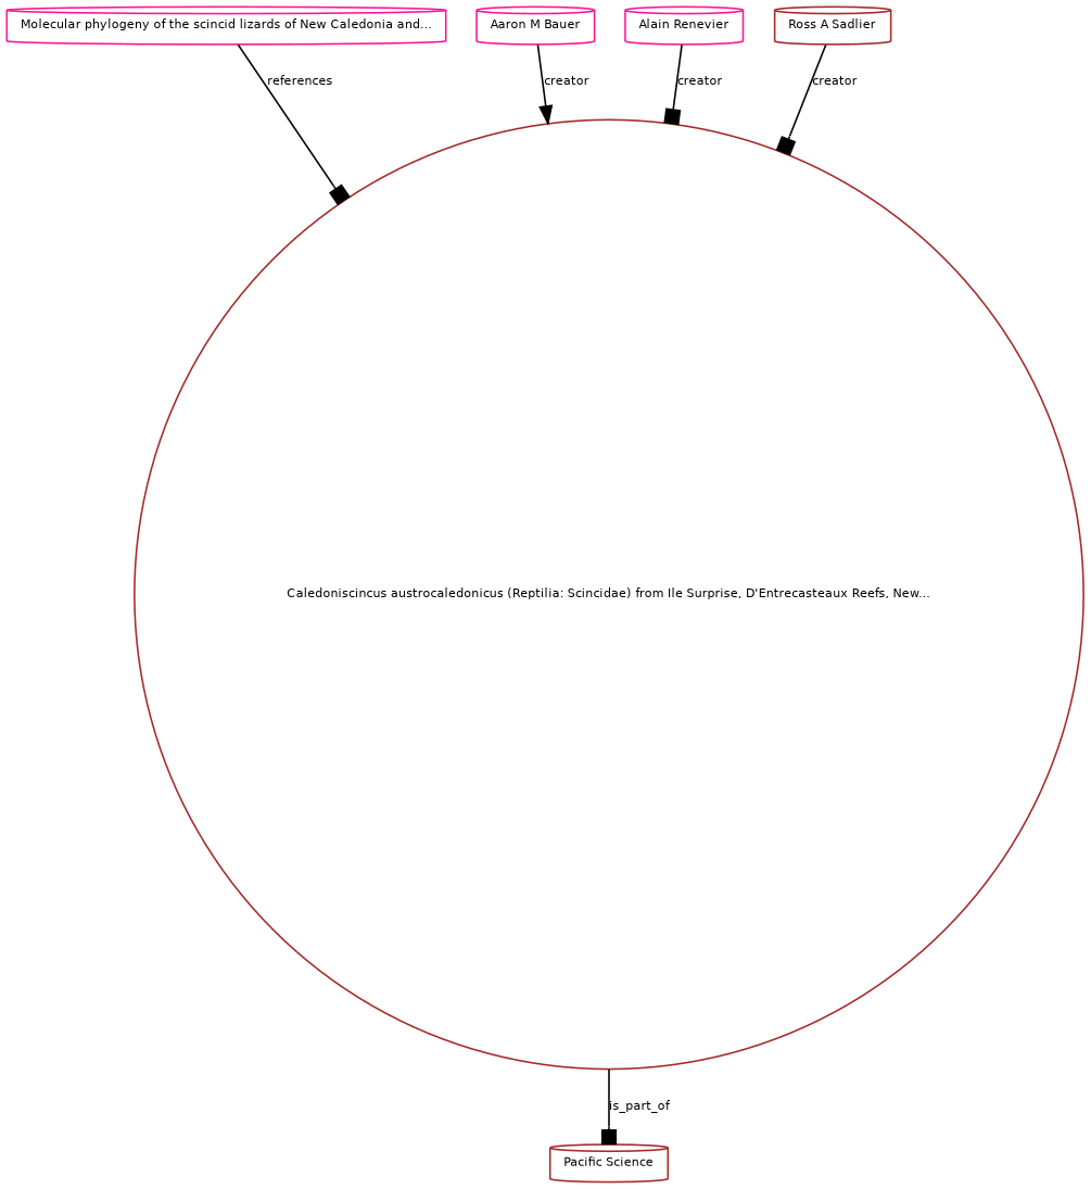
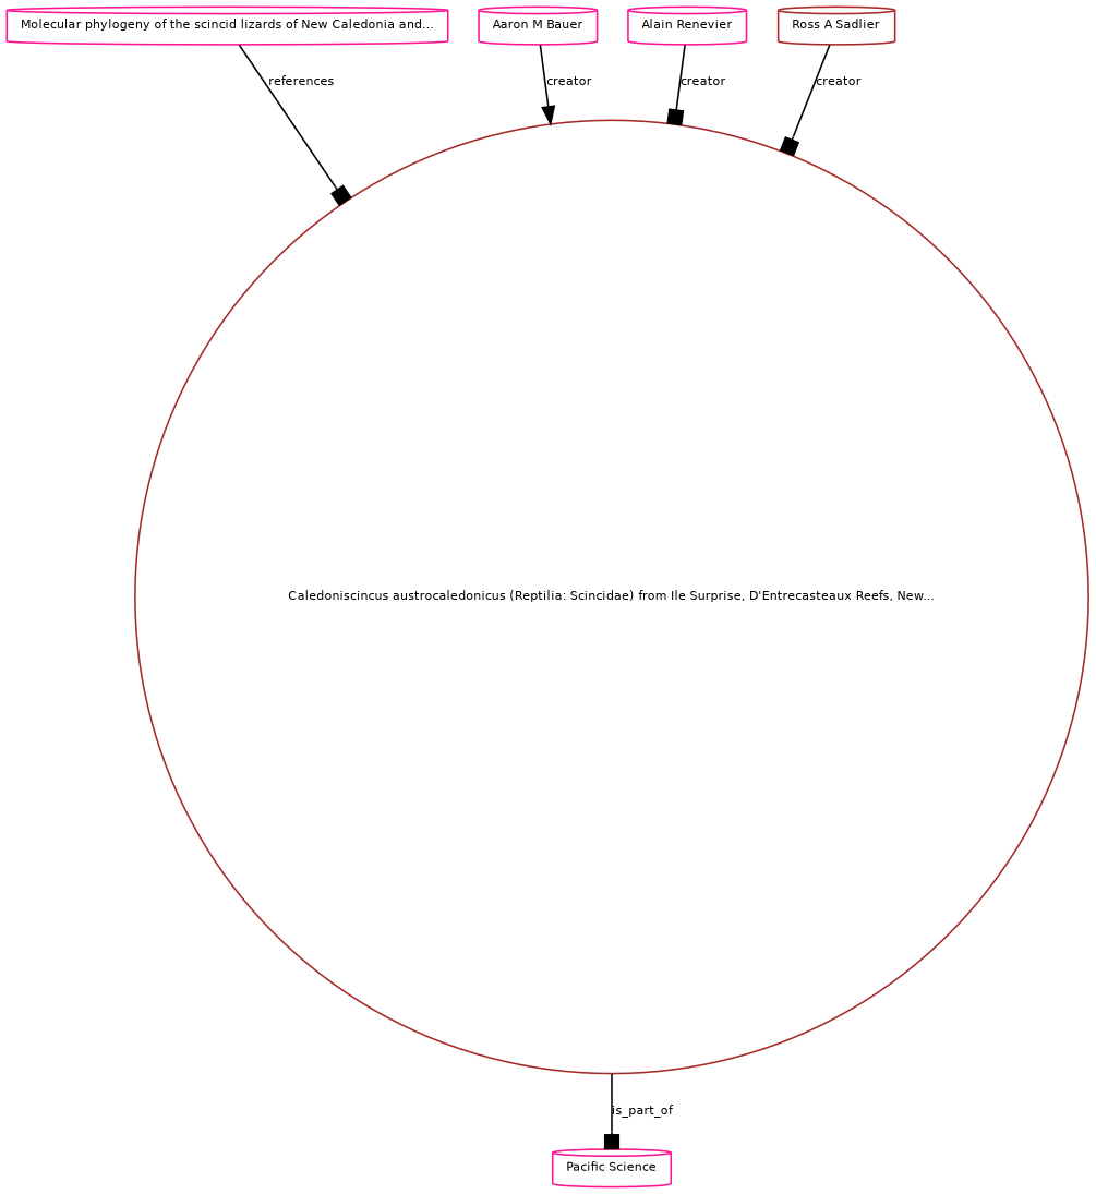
  digraph {
    node [color=brown fontname=Helvetica fontsize=7 shape=cylinder]
    edge [arrowhead=box fontname=Helvetica fontsize=7]
    n1 [height=0.27433100247 label="Caledoniscincus austrocaledonicus (Reptilia: Scincidae) from Ile Surprise, D'Entrecasteaux Reefs, New..." shape=circle width=0.27433100247]
-   n2 [height=0.27433100247 label="Pacific Science" width=0.27433100247]
+   n2 [color=deeppink height=0.27433100247 label="Pacific Science" width=0.27433100247]
    n3 [color=deeppink height=0.27433100247 label="Molecular phylogeny of the scincid lizards of New Caledonia and..." width=0.27433100247]
    n4 [color=deeppink height=0.27433100247 label="Aaron M Bauer" width=0.27433100247]
    n5 [color=deeppink height=0.27433100247 label="Alain Renevier" width=0.27433100247]
    n6 [height=0.27433100247 label="Ross A Sadlier" width=0.27433100247]
    n1 -> n2 [label=is_part_of]
    n3 -> n1 [label=references]
    n4 -> n1 [arrowhead=normal label=creator]
    n5 -> n1 [label=creator]
    n6 -> n1 [label=creator]
  }
